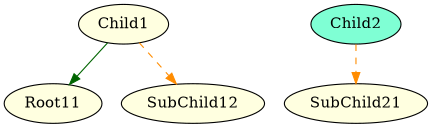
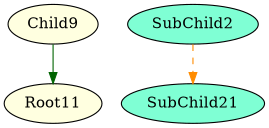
  digraph {
    node [fillcolor=lightyellow style=filled]
    edge [color=darkorange style=dashed]
    n1 [label=Root11]
-   Child1
-   SubChild12
-   Child2 [fillcolor=aquamarine]
-   SubChild21
+   Child1 [label=Child9]
+   Child2 [fillcolor=aquamarine label=SubChild2]
+   SubChild21 [fillcolor=aquamarine]
    Child1 -> n1 [color=darkgreen style=solid]
-   Child1 -> SubChild12
    Child2 -> SubChild21
  }
